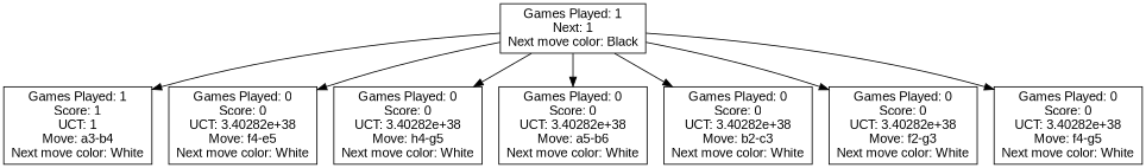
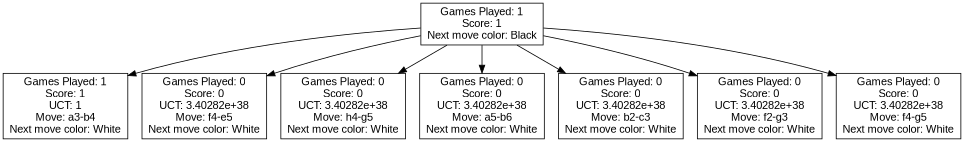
  digraph {
    node [fontname=Arial shape=box]
-   n1 [label="Games Played: 1\nNext: 1\nNext move color: Black"]
+   n1 [label="Games Played: 1\nScore: 1\nNext move color: Black"]
    n2 [label="Games Played: 1\nScore: 1\nUCT: 1\nMove: a3-b4\nNext move color: White"]
    n3 [label="Games Played: 0\nScore: 0\nUCT: 3.40282e+38\nMove: f4-e5\nNext move color: White"]
    n4 [label="Games Played: 0\nScore: 0\nUCT: 3.40282e+38\nMove: h4-g5\nNext move color: White"]
    n5 [label="Games Played: 0\nScore: 0\nUCT: 3.40282e+38\nMove: a5-b6\nNext move color: White"]
    n6 [label="Games Played: 0\nScore: 0\nUCT: 3.40282e+38\nMove: b2-c3\nNext move color: White"]
    n7 [label="Games Played: 0\nScore: 0\nUCT: 3.40282e+38\nMove: f2-g3\nNext move color: White"]
    n8 [label="Games Played: 0\nScore: 0\nUCT: 3.40282e+38\nMove: f4-g5\nNext move color: White"]
    n1 -> n2
    n1 -> n3
    n1 -> n4
    n1 -> n5
    n1 -> n6
    n1 -> n7
    n1 -> n8
  }
